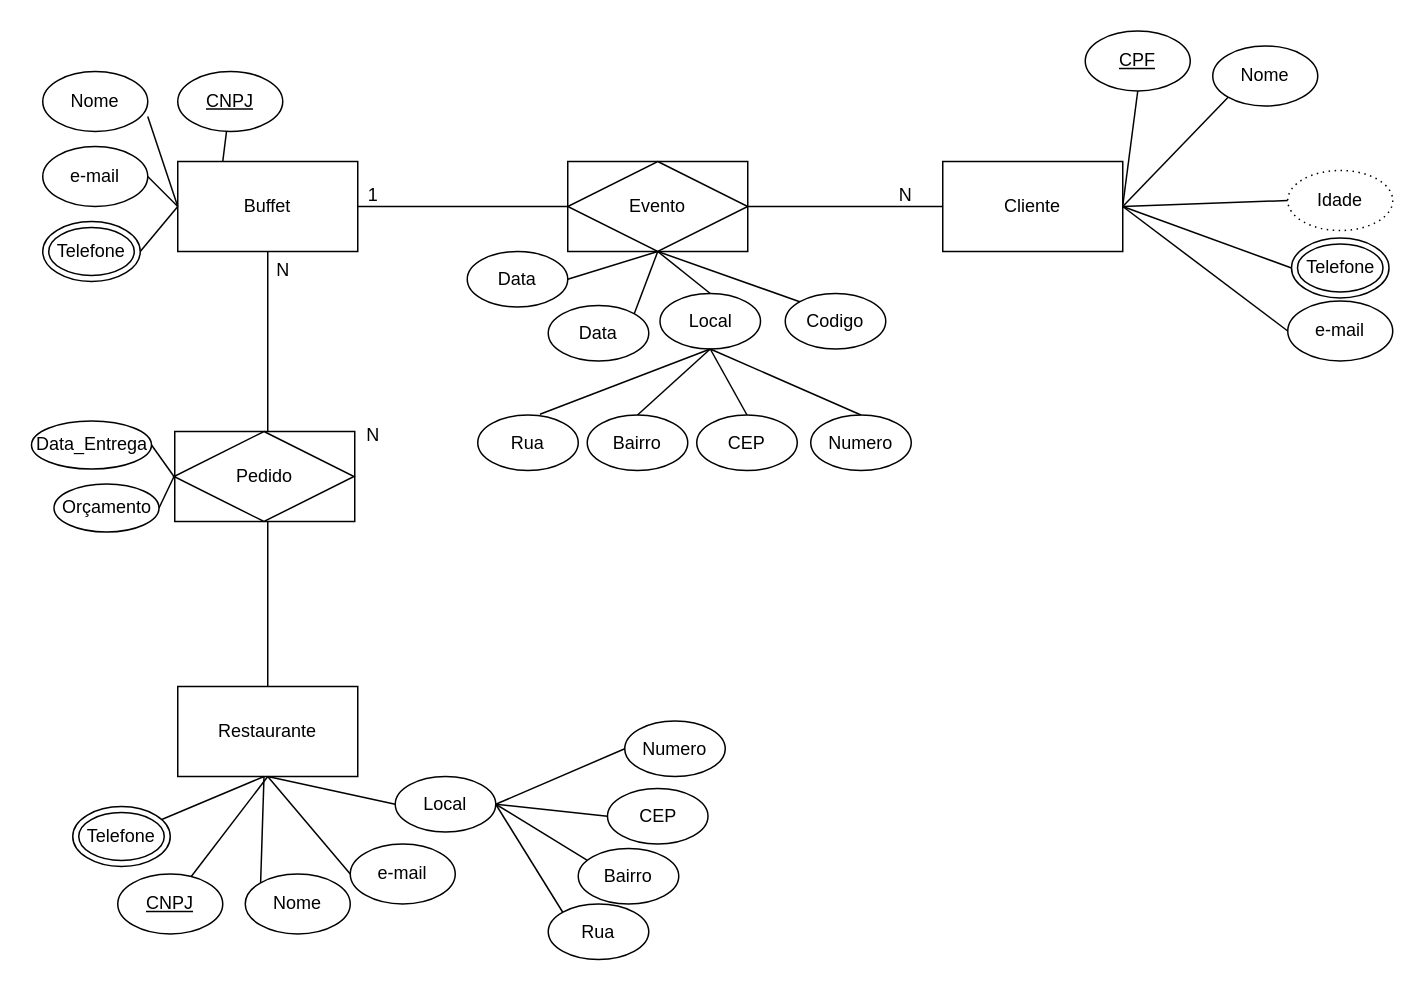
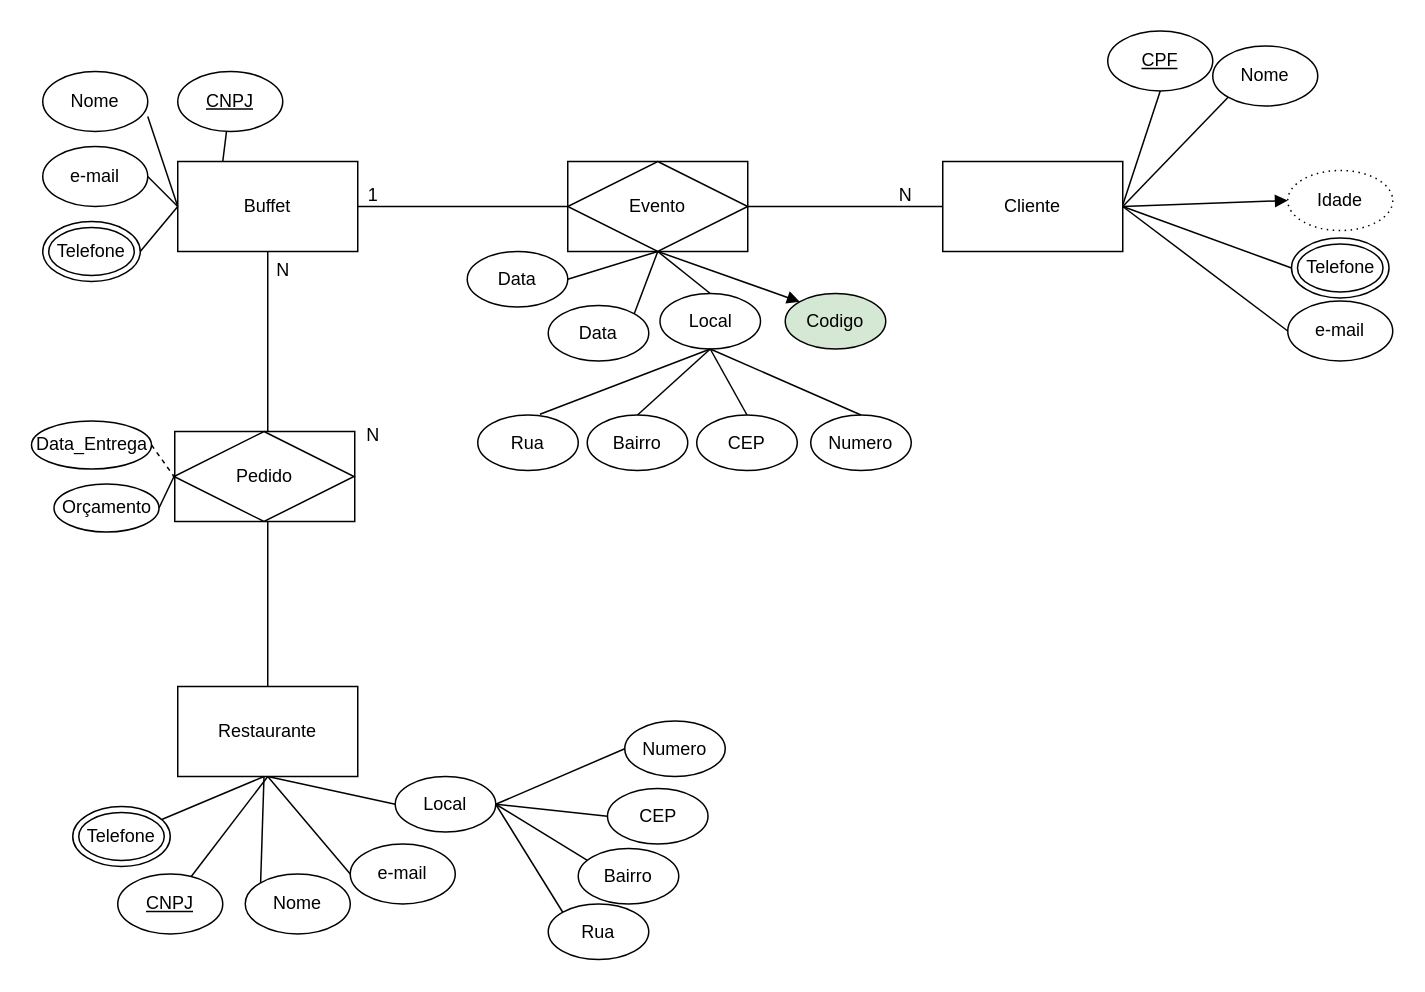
  <mxCell id="0" />
  <mxCell id="1" parent="0" />
  <mxCell id="2" value="Buffet" style="rounded=0;whiteSpace=wrap;html=1;" vertex="1" parent="1"><mxGeometry x="118" y="107" width="120" height="60" as="geometry" /></mxCell>
  <mxCell id="3" value="Cliente" style="rounded=0;whiteSpace=wrap;html=1;" vertex="1" parent="1"><mxGeometry x="628" y="107" width="120" height="60" as="geometry" /></mxCell>
  <mxCell id="4" value="Restaurante" style="rounded=0;whiteSpace=wrap;html=1;" vertex="1" parent="1"><mxGeometry x="118" y="457" width="120" height="60" as="geometry" /></mxCell>
  <mxCell id="5" value="" style="endArrow=none;html=1;rounded=0;exitX=1;exitY=0.5;exitDx=0;exitDy=0;" edge="1" parent="1" source="2" target="3"><mxGeometry width="50" height="50" relative="1" as="geometry"><mxPoint x="318" y="167" as="sourcePoint" /><mxPoint x="368" y="117" as="targetPoint" /></mxGeometry></mxCell>
  <mxCell id="6" value="N" style="text;html=1;align=center;verticalAlign=middle;resizable=0;points=[];autosize=1;strokeColor=none;fillColor=none;" vertex="1" parent="1"><mxGeometry x="588" y="115" width="30" height="30" as="geometry" /></mxCell>
  <mxCell id="7" value="1" style="text;html=1;align=center;verticalAlign=middle;resizable=0;points=[];autosize=1;strokeColor=none;fillColor=none;" vertex="1" parent="1"><mxGeometry x="233" y="115" width="30" height="30" as="geometry" /></mxCell>
  <mxCell id="8" value="N" style="text;html=1;align=center;verticalAlign=middle;resizable=0;points=[];autosize=1;strokeColor=none;fillColor=none;" vertex="1" parent="1"><mxGeometry x="173" y="165" width="30" height="30" as="geometry" /></mxCell>
  <mxCell id="9" value="N" style="text;html=1;align=center;verticalAlign=middle;resizable=0;points=[];autosize=1;strokeColor=none;fillColor=none;" vertex="1" parent="1"><mxGeometry x="233" y="275" width="30" height="30" as="geometry" /></mxCell>
  <mxCell id="10" value="Nome" style="ellipse;whiteSpace=wrap;html=1;" vertex="1" parent="1"><mxGeometry x="28" y="47" width="70" height="40" as="geometry" /></mxCell>
  <mxCell id="11" value="e-mail" style="ellipse;whiteSpace=wrap;html=1;" vertex="1" parent="1"><mxGeometry x="28" y="97" width="70" height="40" as="geometry" /></mxCell>
  <mxCell id="12" value="Telefone" style="ellipse;shape=doubleEllipse;whiteSpace=wrap;html=1;" vertex="1" parent="1"><mxGeometry x="28" y="147" width="65" height="40" as="geometry" /></mxCell>
  <mxCell id="13" value="&lt;u&gt;CNPJ&lt;/u&gt;" style="ellipse;whiteSpace=wrap;html=1;" vertex="1" parent="1"><mxGeometry x="78" y="582" width="70" height="40" as="geometry" /></mxCell>
  <mxCell id="14" value="e-mail" style="ellipse;whiteSpace=wrap;html=1;" vertex="1" parent="1"><mxGeometry x="233" y="562" width="70" height="40" as="geometry" /></mxCell>
  <mxCell id="15" value="Telefone" style="ellipse;shape=doubleEllipse;whiteSpace=wrap;html=1;" vertex="1" parent="1"><mxGeometry x="48" y="537" width="65" height="40" as="geometry" /></mxCell>
  <mxCell id="16" value="&lt;u&gt;CNPJ&lt;/u&gt;" style="ellipse;whiteSpace=wrap;html=1;" vertex="1" parent="1"><mxGeometry x="118" y="47" width="70" height="40" as="geometry" /></mxCell>
  <mxCell id="17" value="Nome" style="ellipse;whiteSpace=wrap;html=1;" vertex="1" parent="1"><mxGeometry x="163" y="582" width="70" height="40" as="geometry" /></mxCell>
  <mxCell id="18" value="Nome" style="ellipse;whiteSpace=wrap;html=1;" vertex="1" parent="1"><mxGeometry x="808" y="30" width="70" height="40" as="geometry" /></mxCell>
  <mxCell id="19" value="e-mail" style="ellipse;whiteSpace=wrap;html=1;" vertex="1" parent="1"><mxGeometry x="858" y="200" width="70" height="40" as="geometry" /></mxCell>
  <mxCell id="20" value="Telefone" style="ellipse;shape=doubleEllipse;whiteSpace=wrap;html=1;" vertex="1" parent="1"><mxGeometry x="860.5" y="158" width="65" height="40" as="geometry" /></mxCell>
- <mxCell id="21" value="&lt;u&gt;CPF&lt;/u&gt;" style="ellipse;whiteSpace=wrap;html=1;" vertex="1" parent="1"><mxGeometry x="723" y="20" width="70" height="40" as="geometry" /></mxCell>
+ <mxCell id="21" value="&lt;u&gt;CPF&lt;/u&gt;" style="ellipse;whiteSpace=wrap;html=1;" vertex="1" parent="1"><mxGeometry x="738" y="20" width="70" height="40" as="geometry" /></mxCell>
  <mxCell id="22" value="" style="endArrow=none;html=1;rounded=0;exitX=0.25;exitY=0;exitDx=0;exitDy=0;" edge="1" parent="1" source="2" target="16"><mxGeometry width="50" height="50" relative="1" as="geometry"><mxPoint y="257" as="sourcePoint" x="18" /><mxPoint x="68" y="207" as="targetPoint" /></mxGeometry></mxCell>
  <mxCell id="23" value="" style="endArrow=none;html=1;rounded=0;exitX=0;exitY=0.5;exitDx=0;exitDy=0;entryX=1;entryY=0.75;entryDx=0;entryDy=0;entryPerimeter=0;" edge="1" parent="1" source="2" target="10"><mxGeometry width="50" height="50" relative="1" as="geometry"><mxPoint x="158" y="117" as="sourcePoint" /><mxPoint x="161" y="97" as="targetPoint" /></mxGeometry></mxCell>
  <mxCell id="24" value="" style="endArrow=none;html=1;rounded=0;exitX=0;exitY=0.5;exitDx=0;exitDy=0;entryX=1;entryY=0.5;entryDx=0;entryDy=0;" edge="1" parent="1" source="2" target="11"><mxGeometry width="50" height="50" relative="1" as="geometry"><mxPoint x="128" y="147" as="sourcePoint" /><mxPoint x="108" y="87" as="targetPoint" /></mxGeometry></mxCell>
  <mxCell id="25" value="" style="endArrow=none;html=1;rounded=0;exitX=0;exitY=0.5;exitDx=0;exitDy=0;entryX=1;entryY=0.5;entryDx=0;entryDy=0;" edge="1" parent="1" source="2" target="12"><mxGeometry width="50" height="50" relative="1" as="geometry"><mxPoint x="128" y="147" as="sourcePoint" /><mxPoint x="108" y="127" as="targetPoint" /></mxGeometry></mxCell>
  <mxCell id="26" value="" style="endArrow=none;html=1;rounded=0;entryX=0.5;entryY=1;entryDx=0;entryDy=0;exitX=1.001;exitY=0.478;exitDx=0;exitDy=0;exitPerimeter=0;" edge="1" parent="1" source="3" target="21"><mxGeometry width="50" height="50" relative="1" as="geometry"><mxPoint x="748" y="137" as="sourcePoint" /><mxPoint x="278" y="140" as="targetPoint" /><Array as="points" /></mxGeometry></mxCell>
  <mxCell id="27" value="" style="endArrow=none;html=1;rounded=0;exitX=1;exitY=0.5;exitDx=0;exitDy=0;entryX=0;entryY=1;entryDx=0;entryDy=0;" edge="1" parent="1" source="3" target="18"><mxGeometry width="50" height="50" relative="1" as="geometry"><mxPoint x="728" y="120" as="sourcePoint" /><mxPoint x="743" y="80" as="targetPoint" /><Array as="points" /></mxGeometry></mxCell>
  <mxCell id="28" value="" style="endArrow=none;html=1;rounded=0;entryX=0;entryY=0.5;entryDx=0;entryDy=0;exitX=1;exitY=0.5;exitDx=0;exitDy=0;" edge="1" parent="1" source="3" target="20"><mxGeometry width="50" height="50" relative="1" as="geometry"><mxPoint x="748" y="137" as="sourcePoint" /><mxPoint x="793" y="196" as="targetPoint" /><Array as="points" /></mxGeometry></mxCell>
  <mxCell id="29" value="" style="endArrow=none;html=1;rounded=0;entryX=0;entryY=0.5;entryDx=0;entryDy=0;exitX=1;exitY=0.5;exitDx=0;exitDy=0;" edge="1" parent="1" source="3" target="19"><mxGeometry width="50" height="50" relative="1" as="geometry"><mxPoint x="748" y="140" as="sourcePoint" /><mxPoint x="798" y="160" as="targetPoint" /><Array as="points" /></mxGeometry></mxCell>
  <mxCell id="30" value="" style="endArrow=none;html=1;rounded=0;entryX=0;entryY=0;entryDx=0;entryDy=0;" edge="1" parent="1" target="17"><mxGeometry width="50" height="50" relative="1" as="geometry"><mxPoint x="175.5" y="517" as="sourcePoint" /><mxPoint x="490.5" y="383" as="targetPoint" /><Array as="points" /></mxGeometry></mxCell>
  <mxCell id="31" value="" style="endArrow=none;html=1;rounded=0;" edge="1" parent="1" target="15"><mxGeometry width="50" height="50" relative="1" as="geometry"><mxPoint x="175.5" y="517" as="sourcePoint" /><mxPoint x="259.5" y="497" as="targetPoint" /><Array as="points" /></mxGeometry></mxCell>
  <mxCell id="32" value="" style="endArrow=none;html=1;rounded=0;exitX=0.5;exitY=1;exitDx=0;exitDy=0;entryX=0;entryY=0.5;entryDx=0;entryDy=0;" edge="1" parent="1" source="4" target="14"><mxGeometry width="50" height="50" relative="1" as="geometry"><mxPoint x="255.5" y="507" as="sourcePoint" /><mxPoint x="269.5" y="507" as="targetPoint" /><Array as="points" /></mxGeometry></mxCell>
  <mxCell id="33" value="" style="endArrow=none;html=1;rounded=0;exitX=0.5;exitY=1;exitDx=0;exitDy=0;" edge="1" parent="1" source="4" target="13"><mxGeometry width="50" height="50" relative="1" as="geometry"><mxPoint x="235.5" y="490" as="sourcePoint" /><mxPoint x="285.5" y="490" as="targetPoint" /><Array as="points" /></mxGeometry></mxCell>
  <mxCell id="34" value="Idade" style="ellipse;whiteSpace=wrap;html=1;dashed=1;html=1;dashPattern=1 3;" vertex="1" parent="1"><mxGeometry x="858" y="113" width="70" height="40" as="geometry" /></mxCell>
- <mxCell id="35" value="" style="endArrow=none;html=1;rounded=0;exitX=1;exitY=0.5;exitDx=0;exitDy=0;entryX=0;entryY=0.5;entryDx=0;entryDy=0;" edge="1" parent="1" source="3" target="34"><mxGeometry width="50" height="50" relative="1" as="geometry"><mxPoint x="758" y="150" as="sourcePoint" /><mxPoint x="813" y="186" as="targetPoint" /><Array as="points" /></mxGeometry></mxCell>
+ <mxCell id="35" value="" style="endArrow=block;html=1;rounded=0;exitX=1;exitY=0.5;exitDx=0;exitDy=0;entryX=0;entryY=0.5;entryDx=0;entryDy=0;" edge="1" parent="1" source="3" target="34"><mxGeometry width="50" height="50" relative="1" as="geometry"><mxPoint x="758" y="150" as="sourcePoint" /><mxPoint x="813" y="186" as="targetPoint" /><Array as="points" /></mxGeometry></mxCell>
  <mxCell id="36" value="" style="rounded=0;whiteSpace=wrap;html=1;" vertex="1" parent="1"><mxGeometry x="378" y="107" width="120" height="60" as="geometry" /></mxCell>
  <mxCell id="37" value="Evento" style="rhombus;whiteSpace=wrap;html=1;" vertex="1" parent="1"><mxGeometry x="378" y="107" width="120" height="60" as="geometry" /></mxCell>
  <mxCell id="38" value="Data" style="ellipse;whiteSpace=wrap;html=1;" vertex="1" parent="1"><mxGeometry x="365" y="203" width="67" height="37" as="geometry" /></mxCell>
  <mxCell id="39" value="Local" style="ellipse;whiteSpace=wrap;html=1;" vertex="1" parent="1"><mxGeometry x="439.5" y="195" width="67" height="37" as="geometry" /></mxCell>
- <mxCell id="40" value="Codigo" style="ellipse;whiteSpace=wrap;html=1;" vertex="1" parent="1"><mxGeometry x="523" y="195" width="67" height="37" as="geometry" /></mxCell>
+ <mxCell id="40" value="Codigo" style="ellipse;whiteSpace=wrap;html=1;fillColor=#d5e8d4;" vertex="1" parent="1"><mxGeometry x="523" y="195" width="67" height="37" as="geometry" /></mxCell>
  <mxCell id="41" value="Rua" style="ellipse;whiteSpace=wrap;html=1;" vertex="1" parent="1"><mxGeometry x="318" y="276" width="67" height="37" as="geometry" /></mxCell>
  <mxCell id="42" value="Bairro" style="ellipse;whiteSpace=wrap;html=1;" vertex="1" parent="1"><mxGeometry x="391" y="276" width="67" height="37" as="geometry" /></mxCell>
  <mxCell id="43" value="" style="endArrow=none;html=1;rounded=0;exitX=1;exitY=0;exitDx=0;exitDy=0;" edge="1" parent="1" source="38"><mxGeometry width="50" height="50" relative="1" as="geometry"><mxPoint x="388" y="217" as="sourcePoint" /><mxPoint x="438" y="167" as="targetPoint" /></mxGeometry></mxCell>
  <mxCell id="44" value="" style="endArrow=none;html=1;rounded=0;exitX=0.5;exitY=0;exitDx=0;exitDy=0;" edge="1" parent="1" source="39"><mxGeometry width="50" height="50" relative="1" as="geometry"><mxPoint x="428" y="237" as="sourcePoint" /><mxPoint x="438" y="167" as="targetPoint" /></mxGeometry></mxCell>
- <mxCell id="45" value="" style="endArrow=none;html=1;rounded=0;exitX=0.5;exitY=1;exitDx=0;exitDy=0;entryX=0;entryY=0;entryDx=0;entryDy=0;" edge="1" parent="1" source="37" target="40"><mxGeometry width="50" height="50" relative="1" as="geometry"><mxPoint x="458" y="227" as="sourcePoint" /><mxPoint x="508" y="177" as="targetPoint" /></mxGeometry></mxCell>
+ <mxCell id="45" value="" style="endArrow=block;html=1;rounded=0;exitX=0.5;exitY=1;exitDx=0;exitDy=0;entryX=0;entryY=0;entryDx=0;entryDy=0;" edge="1" parent="1" source="37" target="40"><mxGeometry width="50" height="50" relative="1" as="geometry"><mxPoint x="458" y="227" as="sourcePoint" /><mxPoint x="508" y="177" as="targetPoint" /></mxGeometry></mxCell>
  <mxCell id="46" value="CEP" style="ellipse;whiteSpace=wrap;html=1;" vertex="1" parent="1"><mxGeometry x="464" y="276" width="67" height="37" as="geometry" /></mxCell>
  <mxCell id="47" value="" style="endArrow=none;html=1;rounded=0;entryX=0.5;entryY=1;entryDx=0;entryDy=0;exitX=0.619;exitY=-0.014;exitDx=0;exitDy=0;exitPerimeter=0;" edge="1" parent="1" source="41" target="39"><mxGeometry width="50" height="50" relative="1" as="geometry"><mxPoint x="453" y="305" as="sourcePoint" /><mxPoint x="503" y="255" as="targetPoint" /><Array as="points" /></mxGeometry></mxCell>
  <mxCell id="48" value="" style="endArrow=none;html=1;rounded=0;entryX=0.5;entryY=1;entryDx=0;entryDy=0;exitX=0.5;exitY=0;exitDx=0;exitDy=0;" edge="1" parent="1" source="42" target="39"><mxGeometry width="50" height="50" relative="1" as="geometry"><mxPoint x="450" y="284" as="sourcePoint" /><mxPoint x="483" y="242" as="targetPoint" /></mxGeometry></mxCell>
  <mxCell id="49" value="" style="endArrow=none;html=1;rounded=0;exitX=0.5;exitY=0;exitDx=0;exitDy=0;entryX=0.5;entryY=1;entryDx=0;entryDy=0;" edge="1" parent="1" source="46" target="39"><mxGeometry width="50" height="50" relative="1" as="geometry"><mxPoint x="517" y="282" as="sourcePoint" /><mxPoint x="483" y="242" as="targetPoint" /></mxGeometry></mxCell>
  <mxCell id="50" value="Numero" style="ellipse;whiteSpace=wrap;html=1;" vertex="1" parent="1"><mxGeometry x="540" y="276" width="67" height="37" as="geometry" /></mxCell>
  <mxCell id="51" value="" style="endArrow=none;html=1;rounded=0;exitX=0.5;exitY=0;exitDx=0;exitDy=0;entryX=0.5;entryY=1;entryDx=0;entryDy=0;" edge="1" parent="1" source="50" target="39"><mxGeometry width="50" height="50" relative="1" as="geometry"><mxPoint x="508" y="286" as="sourcePoint" /><mxPoint x="483" y="242" as="targetPoint" /></mxGeometry></mxCell>
  <mxCell id="52" value="Data" style="ellipse;whiteSpace=wrap;html=1;" vertex="1" parent="1"><mxGeometry x="311" y="167" width="67" height="37" as="geometry" /></mxCell>
  <mxCell id="53" value="" style="endArrow=none;html=1;rounded=0;exitX=1;exitY=0.5;exitDx=0;exitDy=0;" edge="1" parent="1" source="52"><mxGeometry width="50" height="50" relative="1" as="geometry"><mxPoint x="432" y="218" as="sourcePoint" /><mxPoint x="438" y="167" as="targetPoint" /></mxGeometry></mxCell>
  <mxCell id="54" value="" style="endArrow=none;html=1;rounded=0;entryX=0.5;entryY=1;entryDx=0;entryDy=0;exitX=0.5;exitY=0;exitDx=0;exitDy=0;" edge="1" parent="1" source="4" target="2"><mxGeometry width="50" height="50" relative="1" as="geometry"><mxPoint x="108" y="347" as="sourcePoint" /><mxPoint x="158" y="297" as="targetPoint" /></mxGeometry></mxCell>
  <mxCell id="55" value="" style="rounded=0;whiteSpace=wrap;html=1;" vertex="1" parent="1"><mxGeometry x="116" y="287" width="120" height="60" as="geometry" /></mxCell>
  <mxCell id="56" value="Pedido" style="rhombus;whiteSpace=wrap;html=1;" vertex="1" parent="1"><mxGeometry x="115.5" y="287" width="120" height="60" as="geometry" /></mxCell>
  <mxCell id="57" value="Data_Entrega" style="ellipse;whiteSpace=wrap;html=1;" vertex="1" parent="1"><mxGeometry x="20.5" y="280" width="80" height="32" as="geometry" /></mxCell>
  <mxCell id="58" value="Orçamento" style="ellipse;whiteSpace=wrap;html=1;" vertex="1" parent="1"><mxGeometry x="35.5" y="322" width="70" height="32" as="geometry" /></mxCell>
  <mxCell id="59" value="" style="endArrow=none;html=1;rounded=0;entryX=0;entryY=0.5;entryDx=0;entryDy=0;exitX=1;exitY=0.5;exitDx=0;exitDy=0;" edge="1" parent="1" source="58" target="56"><mxGeometry width="50" height="50" relative="1" as="geometry"><mxPoint x="68" y="417" as="sourcePoint" /><mxPoint x="118" y="367" as="targetPoint" /></mxGeometry></mxCell>
- <mxCell id="60" value="" style="endArrow=none;html=1;rounded=0;entryX=0;entryY=0.5;entryDx=0;entryDy=0;exitX=1;exitY=0.5;exitDx=0;exitDy=0;" edge="1" parent="1" source="57" target="56"><mxGeometry width="50" height="50" relative="1" as="geometry"><mxPoint x="100" y="348" as="sourcePoint" /><mxPoint x="126" y="327" as="targetPoint" /></mxGeometry></mxCell>
+ <mxCell id="60" value="" style="endArrow=none;html=1;rounded=0;entryX=0;entryY=0.5;entryDx=0;entryDy=0;exitX=1;exitY=0.5;exitDx=0;exitDy=0;dashed=1;" edge="1" parent="1" source="57" target="56"><mxGeometry width="50" height="50" relative="1" as="geometry"><mxPoint x="100" y="348" as="sourcePoint" /><mxPoint x="126" y="327" as="targetPoint" /></mxGeometry></mxCell>
  <mxCell id="61" value="Local" style="ellipse;whiteSpace=wrap;html=1;" vertex="1" parent="1"><mxGeometry x="263" y="517" width="67" height="37" as="geometry" /></mxCell>
  <mxCell id="62" value="Rua" style="ellipse;whiteSpace=wrap;html=1;" vertex="1" parent="1"><mxGeometry x="365" y="602" width="67" height="37" as="geometry" /></mxCell>
  <mxCell id="63" value="Bairro" style="ellipse;whiteSpace=wrap;html=1;" vertex="1" parent="1"><mxGeometry x="385" y="565" width="67" height="37" as="geometry" /></mxCell>
  <mxCell id="64" value="CEP" style="ellipse;whiteSpace=wrap;html=1;" vertex="1" parent="1"><mxGeometry x="404.5" y="525" width="67" height="37" as="geometry" /></mxCell>
  <mxCell id="65" value="" style="endArrow=none;html=1;rounded=0;entryX=1;entryY=0.5;entryDx=0;entryDy=0;exitX=0;exitY=0;exitDx=0;exitDy=0;" edge="1" parent="1" source="62" target="61"><mxGeometry width="50" height="50" relative="1" as="geometry"><mxPoint x="338" y="657" as="sourcePoint" /><mxPoint x="388" y="607" as="targetPoint" /><Array as="points" /></mxGeometry></mxCell>
  <mxCell id="66" value="" style="endArrow=none;html=1;rounded=0;exitX=0.091;exitY=0.213;exitDx=0;exitDy=0;exitPerimeter=0;entryX=1;entryY=0.5;entryDx=0;entryDy=0;" edge="1" parent="1" source="63" target="61"><mxGeometry width="50" height="50" relative="1" as="geometry"><mxPoint x="335" y="636" as="sourcePoint" /><mxPoint x="328" y="536" as="targetPoint" /></mxGeometry></mxCell>
  <mxCell id="67" value="" style="endArrow=none;html=1;rounded=0;exitX=0;exitY=0.5;exitDx=0;exitDy=0;entryX=1;entryY=0.5;entryDx=0;entryDy=0;" edge="1" parent="1" source="64" target="61"><mxGeometry width="50" height="50" relative="1" as="geometry"><mxPoint x="402" y="634" as="sourcePoint" /><mxPoint x="368" y="594" as="targetPoint" /></mxGeometry></mxCell>
  <mxCell id="68" value="Numero" style="ellipse;whiteSpace=wrap;html=1;" vertex="1" parent="1"><mxGeometry x="416" y="480" width="67" height="37" as="geometry" /></mxCell>
  <mxCell id="69" value="" style="endArrow=none;html=1;rounded=0;exitX=0;exitY=0.5;exitDx=0;exitDy=0;entryX=1;entryY=0.5;entryDx=0;entryDy=0;" edge="1" parent="1" source="68" target="61"><mxGeometry width="50" height="50" relative="1" as="geometry"><mxPoint x="393" y="638" as="sourcePoint" /><mxPoint x="368" y="594" as="targetPoint" /></mxGeometry></mxCell>
  <mxCell id="70" value="" style="endArrow=none;html=1;rounded=0;exitX=0;exitY=0.5;exitDx=0;exitDy=0;" edge="1" parent="1" source="61"><mxGeometry width="50" height="50" relative="1" as="geometry"><mxPoint x="208" y="587" as="sourcePoint" /><mxPoint x="178" y="517" as="targetPoint" /></mxGeometry></mxCell>
